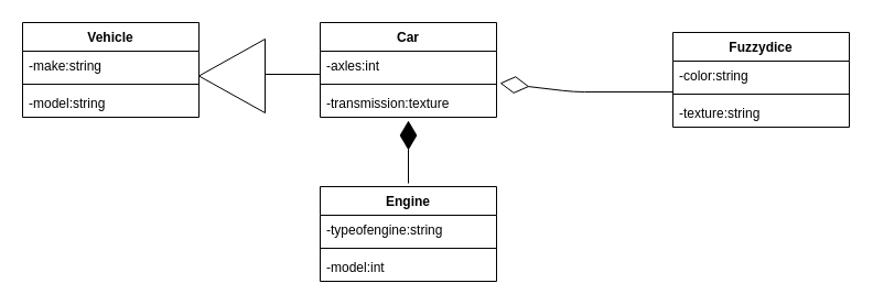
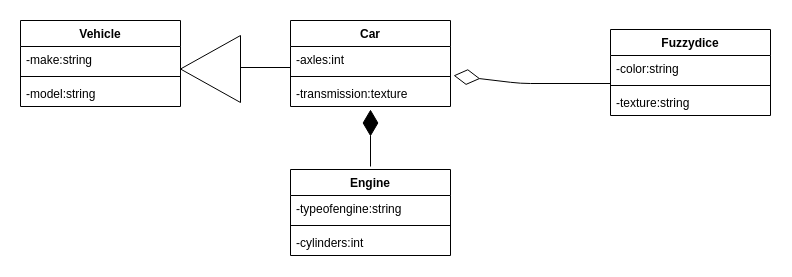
  <mxCell id="0" />
  <mxCell id="1" parent="0" />
  <mxCell id="2" value="Vehicle" style="swimlane;fontStyle=1;align=center;verticalAlign=top;childLayout=stackLayout;horizontal=1;startSize=26;horizontalStack=0;resizeParent=1;resizeParentMax=0;resizeLast=0;collapsible=1;marginBottom=0;" vertex="1" parent="1"><mxGeometry x="20" y="20" width="160" height="86" as="geometry" /></mxCell>
  <mxCell id="3" value="-make:string" style="text;strokeColor=none;fillColor=none;align=left;verticalAlign=top;spacingLeft=4;spacingRight=4;overflow=hidden;rotatable=0;points=[[0,0.5],[1,0.5]];portConstraint=eastwest;" vertex="1" parent="2"><mxGeometry y="26" width="160" height="26" as="geometry" /></mxCell>
  <mxCell id="4" value="" style="line;strokeWidth=1;fillColor=none;align=left;verticalAlign=middle;spacingTop=-1;spacingLeft=3;spacingRight=3;rotatable=0;labelPosition=right;points=[];portConstraint=eastwest;" vertex="1" parent="2"><mxGeometry y="52" width="160" height="8" as="geometry" /></mxCell>
  <mxCell id="5" value="-model:string" style="text;strokeColor=none;fillColor=none;align=left;verticalAlign=top;spacingLeft=4;spacingRight=4;overflow=hidden;rotatable=0;points=[[0,0.5],[1,0.5]];portConstraint=eastwest;" vertex="1" parent="2"><mxGeometry y="60" width="160" height="26" as="geometry" /></mxCell>
  <mxCell id="6" value="Engine" style="swimlane;fontStyle=1;align=center;verticalAlign=top;childLayout=stackLayout;horizontal=1;startSize=26;horizontalStack=0;resizeParent=1;resizeParentMax=0;resizeLast=0;collapsible=1;marginBottom=0;" vertex="1" parent="1"><mxGeometry x="290" y="169" width="160" height="86" as="geometry" /></mxCell>
  <mxCell id="7" value="-typeofengine:string" style="text;strokeColor=none;fillColor=none;align=left;verticalAlign=top;spacingLeft=4;spacingRight=4;overflow=hidden;rotatable=0;points=[[0,0.5],[1,0.5]];portConstraint=eastwest;" vertex="1" parent="6"><mxGeometry y="26" width="160" height="26" as="geometry" /></mxCell>
  <mxCell id="8" value="" style="line;strokeWidth=1;fillColor=none;align=left;verticalAlign=middle;spacingTop=-1;spacingLeft=3;spacingRight=3;rotatable=0;labelPosition=right;points=[];portConstraint=eastwest;" vertex="1" parent="6"><mxGeometry y="52" width="160" height="8" as="geometry" /></mxCell>
- <mxCell id="9" value="-model:int" style="text;strokeColor=none;fillColor=none;align=left;verticalAlign=top;spacingLeft=4;spacingRight=4;overflow=hidden;rotatable=0;points=[[0,0.5],[1,0.5]];portConstraint=eastwest;" vertex="1" parent="6"><mxGeometry y="60" width="160" height="26" as="geometry" /></mxCell>
+ <mxCell id="9" value="-cylinders:int" style="text;strokeColor=none;fillColor=none;align=left;verticalAlign=top;spacingLeft=4;spacingRight=4;overflow=hidden;rotatable=0;points=[[0,0.5],[1,0.5]];portConstraint=eastwest;" vertex="1" parent="6"><mxGeometry y="60" width="160" height="26" as="geometry" /></mxCell>
  <mxCell id="10" value="Car" style="swimlane;fontStyle=1;align=center;verticalAlign=top;childLayout=stackLayout;horizontal=1;startSize=26;horizontalStack=0;resizeParent=1;resizeParentMax=0;resizeLast=0;collapsible=1;marginBottom=0;" vertex="1" parent="1"><mxGeometry x="290" y="20" width="160" height="86" as="geometry" /></mxCell>
  <mxCell id="11" value="-axles:int" style="text;strokeColor=none;fillColor=none;align=left;verticalAlign=top;spacingLeft=4;spacingRight=4;overflow=hidden;rotatable=0;points=[[0,0.5],[1,0.5]];portConstraint=eastwest;" vertex="1" parent="10"><mxGeometry y="26" width="160" height="26" as="geometry" /></mxCell>
  <mxCell id="12" value="" style="line;strokeWidth=1;fillColor=none;align=left;verticalAlign=middle;spacingTop=-1;spacingLeft=3;spacingRight=3;rotatable=0;labelPosition=right;points=[];portConstraint=eastwest;" vertex="1" parent="10"><mxGeometry y="52" width="160" height="8" as="geometry" /></mxCell>
  <mxCell id="13" value="-transmission:texture" style="text;strokeColor=none;fillColor=none;align=left;verticalAlign=top;spacingLeft=4;spacingRight=4;overflow=hidden;rotatable=0;points=[[0,0.5],[1,0.5]];portConstraint=eastwest;" vertex="1" parent="10"><mxGeometry y="60" width="160" height="26" as="geometry" /></mxCell>
  <mxCell id="14" value="Fuzzydice" style="swimlane;fontStyle=1;align=center;verticalAlign=top;childLayout=stackLayout;horizontal=1;startSize=26;horizontalStack=0;resizeParent=1;resizeParentMax=0;resizeLast=0;collapsible=1;marginBottom=0;" vertex="1" parent="1"><mxGeometry x="610" y="29" width="160" height="86" as="geometry" /></mxCell>
  <mxCell id="15" value="-color:string" style="text;strokeColor=none;fillColor=none;align=left;verticalAlign=top;spacingLeft=4;spacingRight=4;overflow=hidden;rotatable=0;points=[[0,0.5],[1,0.5]];portConstraint=eastwest;" vertex="1" parent="14"><mxGeometry y="26" width="160" height="26" as="geometry" /></mxCell>
  <mxCell id="16" value="" style="line;strokeWidth=1;fillColor=none;align=left;verticalAlign=middle;spacingTop=-1;spacingLeft=3;spacingRight=3;rotatable=0;labelPosition=right;points=[];portConstraint=eastwest;" vertex="1" parent="14"><mxGeometry y="52" width="160" height="8" as="geometry" /></mxCell>
  <mxCell id="17" value="-texture:string" style="text;strokeColor=none;fillColor=none;align=left;verticalAlign=top;spacingLeft=4;spacingRight=4;overflow=hidden;rotatable=0;points=[[0,0.5],[1,0.5]];portConstraint=eastwest;" vertex="1" parent="14"><mxGeometry y="60" width="160" height="26" as="geometry" /></mxCell>
  <mxCell id="18" value="" style="endArrow=diamondThin;endFill=1;endSize=24;html=1;" edge="1" parent="1"><mxGeometry width="160" relative="1" as="geometry"><mxPoint x="370" y="166" as="sourcePoint" /><mxPoint x="370" y="109" as="targetPoint" /><Array as="points" /></mxGeometry></mxCell>
  <mxCell id="19" value="" style="endArrow=diamondThin;endFill=0;endSize=24;html=1;entryX=1.019;entryY=1.115;entryDx=0;entryDy=0;entryPerimeter=0;exitX=0;exitY=0.25;exitDx=0;exitDy=0;exitPerimeter=0;" edge="1" parent="1" source="16" target="11"><mxGeometry width="160" relative="1" as="geometry"><mxPoint x="440" y="153" as="sourcePoint" /><mxPoint x="600" y="153" as="targetPoint" /><Array as="points"><mxPoint x="520" y="83" /></Array></mxGeometry></mxCell>
  <mxCell id="20" value="" style="line;strokeWidth=1;fillColor=none;align=left;verticalAlign=middle;spacingTop=-1;spacingLeft=3;spacingRight=3;rotatable=0;labelPosition=right;points=[];portConstraint=eastwest;" vertex="1" parent="1"><mxGeometry x="230" y="63" width="60" height="8" as="geometry" /></mxCell>
  <mxCell id="21" value="" style="triangle;whiteSpace=wrap;html=1;rotation=180;" vertex="1" parent="1"><mxGeometry x="180" y="35" width="60" height="67" as="geometry" /></mxCell>
